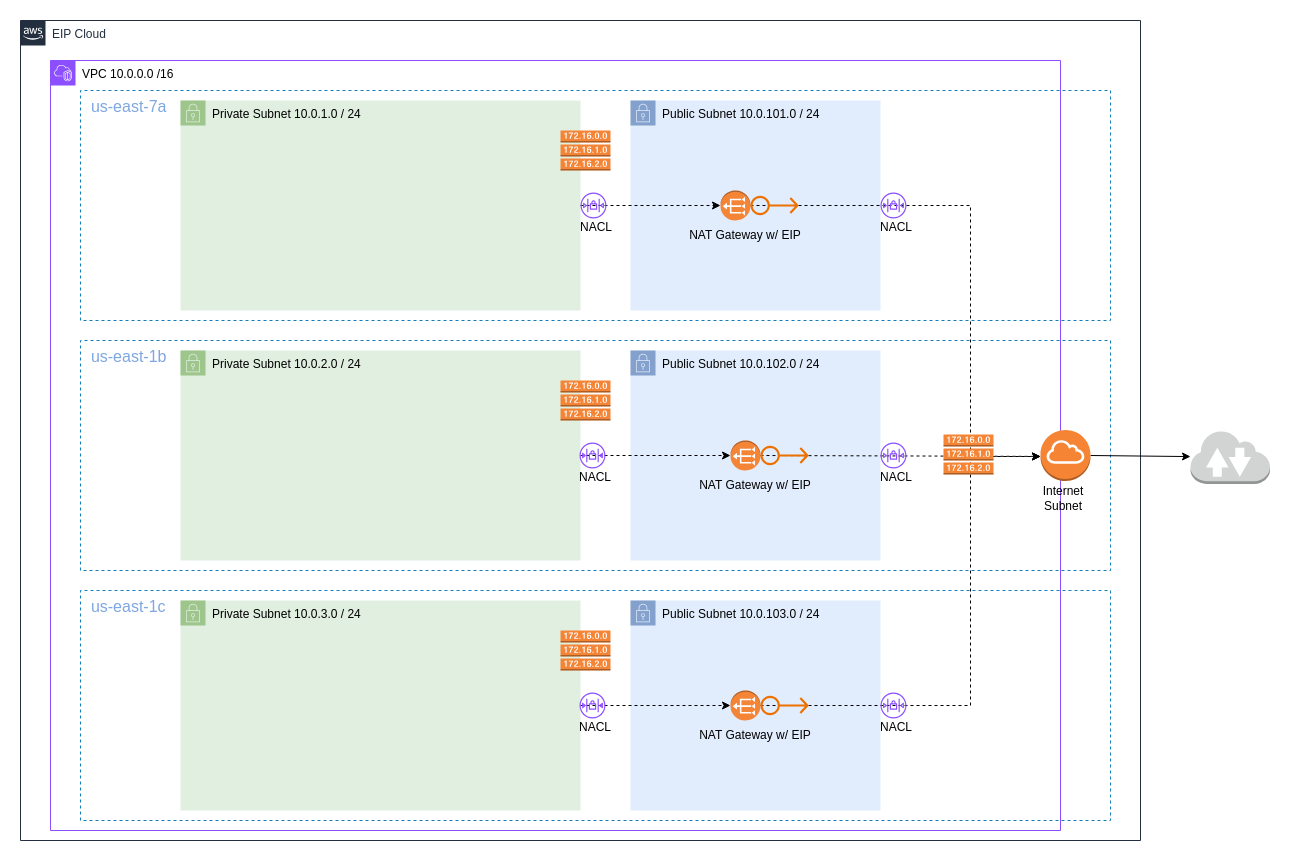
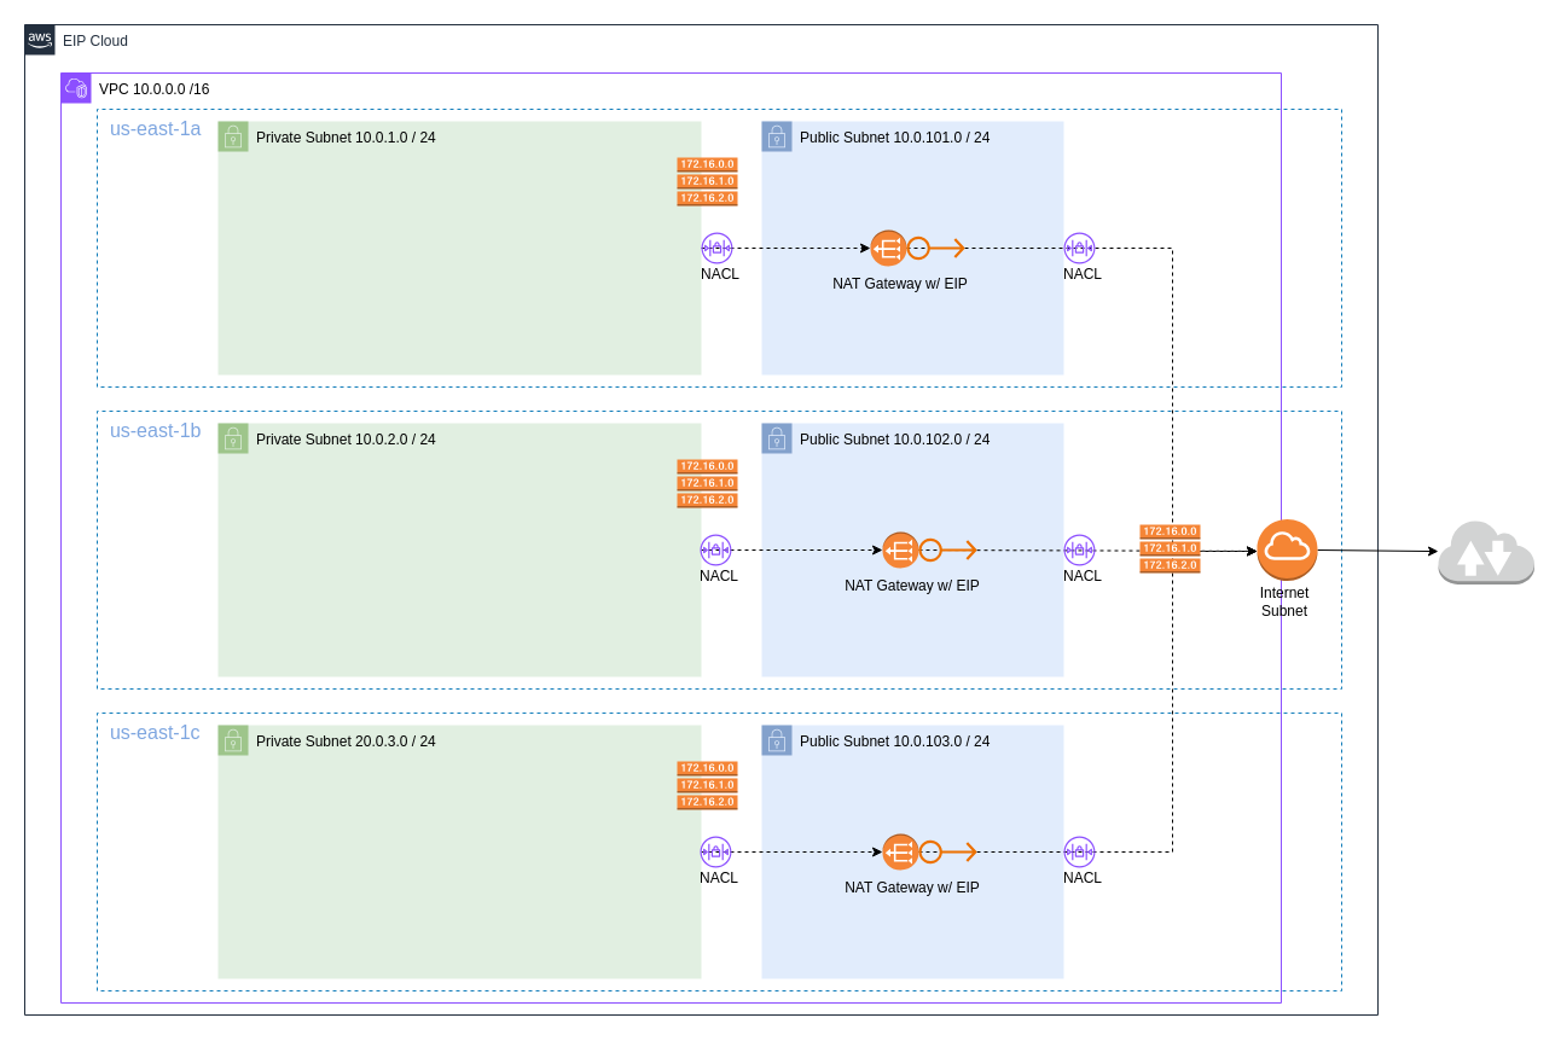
  <mxCell id="0" />
  <mxCell id="1" parent="0" />
  <mxCell id="2" value="Public S&lt;span style=&quot;background-color: initial;&quot;&gt;ubnet 10.0.103.0 / 24&lt;/span&gt;" style="points=[[0,0],[0.25,0],[0.5,0],[0.75,0],[1,0],[1,0.25],[1,0.5],[1,0.75],[1,1],[0.75,1],[0.5,1],[0.25,1],[0,1],[0,0.75],[0,0.5],[0,0.25]];outlineConnect=0;html=1;whiteSpace=wrap;fontSize=12;fontStyle=0;container=0;pointerEvents=0;collapsible=0;recursiveResize=0;shape=mxgraph.aws4.group;grIcon=mxgraph.aws4.group_security_group;grStroke=0;strokeColor=#6c8ebf;fillColor=#dae8fc;verticalAlign=top;align=left;spacingLeft=30;dashed=0;opacity=80;" parent="1" vertex="1"><mxGeometry x="630" y="600" width="250" height="210" as="geometry" /></mxCell>
  <mxCell id="3" value="" style="endArrow=classic;html=1;rounded=0;exitX=0;exitY=0.5;exitDx=0;exitDy=0;dashed=1;edgeStyle=orthogonalEdgeStyle;exitPerimeter=0;" parent="1" source="32" edge="1"><mxGeometry width="50" height="50" relative="1" as="geometry"><mxPoint x="580" y="540" as="sourcePoint" /><mxPoint x="1040" y="456" as="targetPoint" /><Array as="points"><mxPoint x="970" y="705" /><mxPoint x="970" y="456" /></Array></mxGeometry></mxCell>
  <mxCell id="4" value="&lt;font color=&quot;#7ea6e0&quot; style=&quot;font-size: 16px;&quot;&gt;&amp;nbsp; &lt;font style=&quot;font-size: 16px;&quot;&gt;us-east-1b&lt;/font&gt;&lt;/font&gt;" style="fillColor=none;strokeColor=#147EBA;dashed=1;verticalAlign=top;fontStyle=0;fontColor=#147EBA;whiteSpace=wrap;html=1;container=0;flipH=0;direction=south;align=left;" parent="1" vertex="1"><mxGeometry x="80" y="340" width="1030" height="230" as="geometry" /></mxCell>
  <mxCell id="5" value="Public S&lt;span style=&quot;background-color: initial;&quot;&gt;ubnet 10.0.102.0 / 24&lt;/span&gt;" style="points=[[0,0],[0.25,0],[0.5,0],[0.75,0],[1,0],[1,0.25],[1,0.5],[1,0.75],[1,1],[0.75,1],[0.5,1],[0.25,1],[0,1],[0,0.75],[0,0.5],[0,0.25]];outlineConnect=0;html=1;whiteSpace=wrap;fontSize=12;fontStyle=0;container=0;pointerEvents=0;collapsible=0;recursiveResize=0;shape=mxgraph.aws4.group;grIcon=mxgraph.aws4.group_security_group;grStroke=0;strokeColor=#6c8ebf;fillColor=#dae8fc;verticalAlign=top;align=left;spacingLeft=30;dashed=0;opacity=80;" parent="1" vertex="1"><mxGeometry x="630" y="350" width="250" height="210" as="geometry" /></mxCell>
  <mxCell id="6" value="" style="endArrow=classic;html=1;rounded=0;exitX=0;exitY=0.5;exitDx=0;exitDy=0;dashed=1;exitPerimeter=0;" parent="1" source="28" edge="1"><mxGeometry width="50" height="50" relative="1" as="geometry"><mxPoint x="890" y="450" as="sourcePoint" /><mxPoint x="1040" y="455.903" as="targetPoint" /></mxGeometry></mxCell>
  <mxCell id="7" value="EIP Cloud" style="points=[[0,0],[0.25,0],[0.5,0],[0.75,0],[1,0],[1,0.25],[1,0.5],[1,0.75],[1,1],[0.75,1],[0.5,1],[0.25,1],[0,1],[0,0.75],[0,0.5],[0,0.25]];outlineConnect=0;gradientColor=none;html=1;whiteSpace=wrap;fontSize=12;fontStyle=0;shape=mxgraph.aws4.group;grIcon=mxgraph.aws4.group_aws_cloud_alt;strokeColor=#232F3E;fillColor=none;verticalAlign=top;align=left;spacingLeft=30;fontColor=#232F3E;dashed=0;labelBackgroundColor=#ffffff;container=0;pointerEvents=0;collapsible=0;recursiveResize=0;" parent="1" vertex="1"><mxGeometry x="20" y="20" width="1120" height="820" as="geometry" /></mxCell>
  <mxCell id="8" value="&lt;font color=&quot;#000000&quot;&gt;VPC 10.0.0.0 /16&lt;/font&gt;" style="points=[[0,0],[0.25,0],[0.5,0],[0.75,0],[1,0],[1,0.25],[1,0.5],[1,0.75],[1,1],[0.75,1],[0.5,1],[0.25,1],[0,1],[0,0.75],[0,0.5],[0,0.25]];outlineConnect=0;gradientColor=none;html=1;whiteSpace=wrap;fontSize=12;fontStyle=0;container=0;pointerEvents=0;collapsible=0;recursiveResize=0;shape=mxgraph.aws4.group;grIcon=mxgraph.aws4.group_vpc2;strokeColor=#8C4FFF;fillColor=none;verticalAlign=top;align=left;spacingLeft=30;fontColor=#AAB7B8;dashed=0;" parent="1" vertex="1"><mxGeometry x="50" y="60" width="1010" height="770" as="geometry" /></mxCell>
- <mxCell id="9" value="&lt;font color=&quot;#7ea6e0&quot; style=&quot;font-size: 16px;&quot;&gt;&amp;nbsp; &lt;font style=&quot;font-size: 16px;&quot;&gt;us-east-7a&lt;/font&gt;&lt;/font&gt;" style="fillColor=none;strokeColor=#147EBA;dashed=1;verticalAlign=top;fontStyle=0;fontColor=#147EBA;whiteSpace=wrap;html=1;container=0;flipH=0;direction=south;align=left;" parent="1" vertex="1"><mxGeometry x="80" y="90" width="1030" height="230" as="geometry" /></mxCell>
+ <mxCell id="9" value="&lt;font color=&quot;#7ea6e0&quot; style=&quot;font-size: 16px;&quot;&gt;&amp;nbsp; &lt;font style=&quot;font-size: 16px;&quot;&gt;us-east-1a&lt;/font&gt;&lt;/font&gt;" style="fillColor=none;strokeColor=#147EBA;dashed=1;verticalAlign=top;fontStyle=0;fontColor=#147EBA;whiteSpace=wrap;html=1;container=0;flipH=0;direction=south;align=left;" parent="1" vertex="1"><mxGeometry x="80" y="90" width="1030" height="230" as="geometry" /></mxCell>
  <mxCell id="10" value="Public S&lt;span style=&quot;background-color: initial;&quot;&gt;ubnet 10.0.101.0 / 24&lt;/span&gt;" style="points=[[0,0],[0.25,0],[0.5,0],[0.75,0],[1,0],[1,0.25],[1,0.5],[1,0.75],[1,1],[0.75,1],[0.5,1],[0.25,1],[0,1],[0,0.75],[0,0.5],[0,0.25]];outlineConnect=0;html=1;whiteSpace=wrap;fontSize=12;fontStyle=0;container=0;pointerEvents=0;collapsible=0;recursiveResize=0;shape=mxgraph.aws4.group;grIcon=mxgraph.aws4.group_security_group;grStroke=0;strokeColor=#6c8ebf;fillColor=#dae8fc;verticalAlign=top;align=left;spacingLeft=30;dashed=0;opacity=80;" parent="1" vertex="1"><mxGeometry x="630" y="100" width="250" height="210" as="geometry" /></mxCell>
  <mxCell id="11" value="" style="endArrow=classic;html=1;rounded=0;entryX=1;entryY=0.5;entryDx=0;entryDy=0;entryPerimeter=0;dashed=1;" parent="1" source="14" target="24" edge="1"><mxGeometry width="50" height="50" relative="1" as="geometry"><mxPoint x="205.453" y="380" as="sourcePoint" /><mxPoint x="630" y="290" as="targetPoint" /></mxGeometry></mxCell>
  <mxCell id="12" value="" style="endArrow=classic;html=1;rounded=0;exitX=0;exitY=0.5;exitDx=0;exitDy=0;exitPerimeter=0;edgeStyle=orthogonalEdgeStyle;dashed=1;" parent="1" source="25" edge="1"><mxGeometry width="50" height="50" relative="1" as="geometry"><mxPoint x="245" y="230" as="sourcePoint" /><mxPoint x="1040" y="456" as="targetPoint" /><Array as="points"><mxPoint x="970" y="205" /><mxPoint x="970" y="456" /></Array></mxGeometry></mxCell>
  <mxCell id="13" value="" style="outlineConnect=0;dashed=0;verticalLabelPosition=bottom;verticalAlign=top;align=center;html=1;shape=mxgraph.aws3.route_table;fillColor=#F58536;gradientColor=none;" parent="1" vertex="1"><mxGeometry x="943" y="434" width="50" height="40" as="geometry" /></mxCell>
  <mxCell id="14" value="Private Subnet 10.0.1.0 / 24" style="points=[[0,0],[0.25,0],[0.5,0],[0.75,0],[1,0],[1,0.25],[1,0.5],[1,0.75],[1,1],[0.75,1],[0.5,1],[0.25,1],[0,1],[0,0.75],[0,0.5],[0,0.25]];outlineConnect=0;html=1;whiteSpace=wrap;fontSize=12;fontStyle=0;container=0;pointerEvents=0;collapsible=0;recursiveResize=0;shape=mxgraph.aws4.group;grIcon=mxgraph.aws4.group_security_group;grStroke=0;strokeColor=#82b366;fillColor=#d5e8d4;verticalAlign=top;align=left;spacingLeft=30;dashed=0;opacity=70;" parent="1" vertex="1"><mxGeometry x="180" y="100" width="400" height="210" as="geometry" /></mxCell>
  <mxCell id="15" value="" style="outlineConnect=0;dashed=0;verticalLabelPosition=bottom;verticalAlign=top;align=center;html=1;shape=mxgraph.aws3.route_table;fillColor=#F58536;gradientColor=none;" parent="1" vertex="1"><mxGeometry x="560" y="130" width="50" height="40" as="geometry" /></mxCell>
  <mxCell id="16" value="" style="endArrow=classic;html=1;rounded=0;entryX=1;entryY=0.5;entryDx=0;entryDy=0;entryPerimeter=0;dashed=1;" parent="1" source="17" target="28" edge="1"><mxGeometry width="50" height="50" relative="1" as="geometry"><mxPoint x="205.453" y="630" as="sourcePoint" /><mxPoint x="630" y="540" as="targetPoint" /></mxGeometry></mxCell>
  <mxCell id="17" value="Private Subnet 10.0.2.0 / 24" style="points=[[0,0],[0.25,0],[0.5,0],[0.75,0],[1,0],[1,0.25],[1,0.5],[1,0.75],[1,1],[0.75,1],[0.5,1],[0.25,1],[0,1],[0,0.75],[0,0.5],[0,0.25]];outlineConnect=0;html=1;whiteSpace=wrap;fontSize=12;fontStyle=0;container=0;pointerEvents=0;collapsible=0;recursiveResize=0;shape=mxgraph.aws4.group;grIcon=mxgraph.aws4.group_security_group;grStroke=0;strokeColor=#82b366;fillColor=#d5e8d4;verticalAlign=top;align=left;spacingLeft=30;dashed=0;opacity=70;" parent="1" vertex="1"><mxGeometry x="180" y="350" width="400" height="210" as="geometry" /></mxCell>
  <mxCell id="18" value="" style="outlineConnect=0;dashed=0;verticalLabelPosition=bottom;verticalAlign=top;align=center;html=1;shape=mxgraph.aws3.route_table;fillColor=#F58536;gradientColor=none;" parent="1" vertex="1"><mxGeometry x="560" y="380" width="50" height="40" as="geometry" /></mxCell>
  <mxCell id="19" value="&lt;font color=&quot;#7ea6e0&quot; style=&quot;font-size: 16px;&quot;&gt;&amp;nbsp; &lt;font style=&quot;font-size: 16px;&quot;&gt;us-east-1c&lt;/font&gt;&lt;/font&gt;" style="fillColor=none;strokeColor=#147EBA;dashed=1;verticalAlign=top;fontStyle=0;fontColor=#147EBA;whiteSpace=wrap;html=1;container=0;flipH=0;direction=south;align=left;" parent="1" vertex="1"><mxGeometry x="80" y="590" width="1030" height="230" as="geometry" /></mxCell>
  <mxCell id="20" value="" style="endArrow=classic;html=1;rounded=0;entryX=1;entryY=0.5;entryDx=0;entryDy=0;entryPerimeter=0;dashed=1;" parent="1" source="21" target="32" edge="1"><mxGeometry width="50" height="50" relative="1" as="geometry"><mxPoint x="205.453" y="880" as="sourcePoint" /><mxPoint x="630" y="790" as="targetPoint" /></mxGeometry></mxCell>
- <mxCell id="21" value="Private Subnet 10.0.3.0 / 24" style="points=[[0,0],[0.25,0],[0.5,0],[0.75,0],[1,0],[1,0.25],[1,0.5],[1,0.75],[1,1],[0.75,1],[0.5,1],[0.25,1],[0,1],[0,0.75],[0,0.5],[0,0.25]];outlineConnect=0;html=1;whiteSpace=wrap;fontSize=12;fontStyle=0;container=0;pointerEvents=0;collapsible=0;recursiveResize=0;shape=mxgraph.aws4.group;grIcon=mxgraph.aws4.group_security_group;grStroke=0;strokeColor=#82b366;fillColor=#d5e8d4;verticalAlign=top;align=left;spacingLeft=30;dashed=0;opacity=70;" parent="1" vertex="1"><mxGeometry x="180" y="600" width="400" height="210" as="geometry" /></mxCell>
+ <mxCell id="21" value="Private Subnet 20.0.3.0 / 24" style="points=[[0,0],[0.25,0],[0.5,0],[0.75,0],[1,0],[1,0.25],[1,0.5],[1,0.75],[1,1],[0.75,1],[0.5,1],[0.25,1],[0,1],[0,0.75],[0,0.5],[0,0.25]];outlineConnect=0;html=1;whiteSpace=wrap;fontSize=12;fontStyle=0;container=0;pointerEvents=0;collapsible=0;recursiveResize=0;shape=mxgraph.aws4.group;grIcon=mxgraph.aws4.group_security_group;grStroke=0;strokeColor=#82b366;fillColor=#d5e8d4;verticalAlign=top;align=left;spacingLeft=30;dashed=0;opacity=70;" parent="1" vertex="1"><mxGeometry x="180" y="600" width="400" height="210" as="geometry" /></mxCell>
  <mxCell id="22" value="" style="outlineConnect=0;dashed=0;verticalLabelPosition=bottom;verticalAlign=top;align=center;html=1;shape=mxgraph.aws3.route_table;fillColor=#F58536;gradientColor=none;" parent="1" vertex="1"><mxGeometry x="560" y="630" width="50" height="40" as="geometry" /></mxCell>
  <mxCell id="23" value="" style="group" parent="1" vertex="1" connectable="0"><mxGeometry x="685" y="190" width="120" height="60" as="geometry" /></mxCell>
  <mxCell id="24" value="" style="outlineConnect=0;dashed=0;verticalLabelPosition=bottom;verticalAlign=top;align=center;html=1;shape=mxgraph.aws3.vpc_nat_gateway;fillColor=#F58536;gradientColor=none;rotation=-180;" parent="23" vertex="1"><mxGeometry x="35" width="30" height="30" as="geometry" /></mxCell>
  <mxCell id="25" value="" style="sketch=0;outlineConnect=0;fontColor=#232F3E;gradientColor=none;fillColor=#ED7100;strokeColor=none;dashed=0;verticalLabelPosition=bottom;verticalAlign=top;align=center;html=1;fontSize=12;fontStyle=0;aspect=fixed;pointerEvents=1;shape=mxgraph.aws4.elastic_ip_address;" parent="23" vertex="1"><mxGeometry x="65" y="5" width="48" height="20" as="geometry" /></mxCell>
  <mxCell id="26" value="NAT Gateway w/ EIP" style="text;html=1;align=center;verticalAlign=middle;whiteSpace=wrap;rounded=0;" parent="23" vertex="1"><mxGeometry y="30" width="120" height="30" as="geometry" /></mxCell>
  <mxCell id="27" value="" style="group" parent="1" vertex="1" connectable="0"><mxGeometry x="695" y="440" width="120" height="60" as="geometry" /></mxCell>
  <mxCell id="28" value="" style="outlineConnect=0;dashed=0;verticalLabelPosition=bottom;verticalAlign=top;align=center;html=1;shape=mxgraph.aws3.vpc_nat_gateway;fillColor=#F58536;gradientColor=none;rotation=-180;" parent="27" vertex="1"><mxGeometry x="35" width="30" height="30" as="geometry" /></mxCell>
  <mxCell id="29" value="" style="sketch=0;outlineConnect=0;fontColor=#232F3E;gradientColor=none;fillColor=#ED7100;strokeColor=none;dashed=0;verticalLabelPosition=bottom;verticalAlign=top;align=center;html=1;fontSize=12;fontStyle=0;aspect=fixed;pointerEvents=1;shape=mxgraph.aws4.elastic_ip_address;" parent="27" vertex="1"><mxGeometry x="65" y="5" width="48" height="20" as="geometry" /></mxCell>
  <mxCell id="30" value="NAT Gateway w/ EIP" style="text;html=1;align=center;verticalAlign=middle;whiteSpace=wrap;rounded=0;" parent="27" vertex="1"><mxGeometry y="30" width="120" height="30" as="geometry" /></mxCell>
  <mxCell id="31" value="" style="group" parent="1" vertex="1" connectable="0"><mxGeometry x="695" y="690" width="120" height="60" as="geometry" /></mxCell>
  <mxCell id="32" value="" style="outlineConnect=0;dashed=0;verticalLabelPosition=bottom;verticalAlign=top;align=center;html=1;shape=mxgraph.aws3.vpc_nat_gateway;fillColor=#F58536;gradientColor=none;rotation=-180;" parent="31" vertex="1"><mxGeometry x="35" width="30" height="30" as="geometry" /></mxCell>
  <mxCell id="33" value="" style="sketch=0;outlineConnect=0;fontColor=#232F3E;gradientColor=none;fillColor=#ED7100;strokeColor=none;dashed=0;verticalLabelPosition=bottom;verticalAlign=top;align=center;html=1;fontSize=12;fontStyle=0;aspect=fixed;pointerEvents=1;shape=mxgraph.aws4.elastic_ip_address;" parent="31" vertex="1"><mxGeometry x="65" y="5" width="48" height="20" as="geometry" /></mxCell>
  <mxCell id="34" value="NAT Gateway w/ EIP" style="text;html=1;align=center;verticalAlign=middle;whiteSpace=wrap;rounded=0;" parent="31" vertex="1"><mxGeometry y="30" width="120" height="30" as="geometry" /></mxCell>
  <mxCell id="35" value="" style="endArrow=classic;html=1;rounded=0;exitX=1;exitY=0.5;exitDx=0;exitDy=0;exitPerimeter=0;" edge="1" parent="1" source="39" target="37"><mxGeometry width="50" height="50" relative="1" as="geometry"><mxPoint x="610" y="470" as="sourcePoint" /><mxPoint x="660" y="420" as="targetPoint" /></mxGeometry></mxCell>
  <mxCell id="36" value="" style="group" vertex="1" connectable="0" parent="1"><mxGeometry x="1190" y="429.5" width="79.5" height="84" as="geometry" /></mxCell>
  <mxCell id="37" value="" style="outlineConnect=0;dashed=0;verticalLabelPosition=bottom;verticalAlign=top;align=center;html=1;shape=mxgraph.aws3.internet_2;fillColor=#D2D3D3;gradientColor=none;" vertex="1" parent="36"><mxGeometry width="79.5" height="54" as="geometry" /></mxCell>
  <mxCell id="38" value="" style="group" vertex="1" connectable="0" parent="1"><mxGeometry x="1033" y="429.5" width="60" height="83.5" as="geometry" /></mxCell>
  <mxCell id="39" value="" style="outlineConnect=0;dashed=0;verticalLabelPosition=bottom;verticalAlign=top;align=center;html=1;shape=mxgraph.aws3.internet_gateway;fillColor=#F58534;gradientColor=none;" vertex="1" parent="38"><mxGeometry x="7" width="50" height="51" as="geometry" /></mxCell>
  <mxCell id="40" value="Internet Subnet" style="text;html=1;align=center;verticalAlign=middle;whiteSpace=wrap;rounded=0;" vertex="1" parent="38"><mxGeometry y="53.5" width="60" height="30" as="geometry" /></mxCell>
  <mxCell id="41" value="" style="group" vertex="1" connectable="0" parent="1"><mxGeometry x="866" y="192" width="60" height="50" as="geometry" /></mxCell>
  <mxCell id="42" value="" style="sketch=0;outlineConnect=0;fontColor=#232F3E;gradientColor=none;fillColor=#8C4FFF;strokeColor=none;dashed=0;verticalLabelPosition=bottom;verticalAlign=top;align=center;html=1;fontSize=12;fontStyle=0;aspect=fixed;pointerEvents=1;shape=mxgraph.aws4.network_access_control_list;" vertex="1" parent="41"><mxGeometry x="14" width="26" height="26" as="geometry" /></mxCell>
  <mxCell id="43" value="NACL" style="text;html=1;align=center;verticalAlign=middle;whiteSpace=wrap;rounded=0;" vertex="1" parent="41"><mxGeometry y="20" width="60" height="30" as="geometry" /></mxCell>
  <mxCell id="44" value="" style="group" vertex="1" connectable="0" parent="1"><mxGeometry x="866" y="442" width="60" height="50" as="geometry" /></mxCell>
  <mxCell id="45" value="" style="sketch=0;outlineConnect=0;fontColor=#232F3E;gradientColor=none;fillColor=#8C4FFF;strokeColor=none;dashed=0;verticalLabelPosition=bottom;verticalAlign=top;align=center;html=1;fontSize=12;fontStyle=0;aspect=fixed;pointerEvents=1;shape=mxgraph.aws4.network_access_control_list;" vertex="1" parent="44"><mxGeometry x="14" width="26" height="26" as="geometry" /></mxCell>
  <mxCell id="46" value="NACL" style="text;html=1;align=center;verticalAlign=middle;whiteSpace=wrap;rounded=0;" vertex="1" parent="44"><mxGeometry y="20" width="60" height="30" as="geometry" /></mxCell>
  <mxCell id="47" value="" style="group" vertex="1" connectable="0" parent="1"><mxGeometry x="866" y="692" width="60" height="50" as="geometry" /></mxCell>
  <mxCell id="48" value="" style="sketch=0;outlineConnect=0;fontColor=#232F3E;gradientColor=none;fillColor=#8C4FFF;strokeColor=none;dashed=0;verticalLabelPosition=bottom;verticalAlign=top;align=center;html=1;fontSize=12;fontStyle=0;aspect=fixed;pointerEvents=1;shape=mxgraph.aws4.network_access_control_list;" vertex="1" parent="47"><mxGeometry x="14" width="26" height="26" as="geometry" /></mxCell>
  <mxCell id="49" value="NACL" style="text;html=1;align=center;verticalAlign=middle;whiteSpace=wrap;rounded=0;" vertex="1" parent="47"><mxGeometry y="20" width="60" height="30" as="geometry" /></mxCell>
  <mxCell id="50" value="" style="group" vertex="1" connectable="0" parent="1"><mxGeometry x="566" y="192" width="60" height="50" as="geometry" /></mxCell>
  <mxCell id="51" value="" style="sketch=0;outlineConnect=0;fontColor=#232F3E;gradientColor=none;fillColor=#8C4FFF;strokeColor=none;dashed=0;verticalLabelPosition=bottom;verticalAlign=top;align=center;html=1;fontSize=12;fontStyle=0;aspect=fixed;pointerEvents=1;shape=mxgraph.aws4.network_access_control_list;" vertex="1" parent="50"><mxGeometry x="14" width="26" height="26" as="geometry" /></mxCell>
  <mxCell id="52" value="NACL" style="text;html=1;align=center;verticalAlign=middle;whiteSpace=wrap;rounded=0;" vertex="1" parent="50"><mxGeometry y="20" width="60" height="30" as="geometry" /></mxCell>
  <mxCell id="53" value="" style="group" vertex="1" connectable="0" parent="1"><mxGeometry x="565" y="442" width="60" height="50" as="geometry" /></mxCell>
  <mxCell id="54" value="" style="sketch=0;outlineConnect=0;fontColor=#232F3E;gradientColor=none;fillColor=#8C4FFF;strokeColor=none;dashed=0;verticalLabelPosition=bottom;verticalAlign=top;align=center;html=1;fontSize=12;fontStyle=0;aspect=fixed;pointerEvents=1;shape=mxgraph.aws4.network_access_control_list;" vertex="1" parent="53"><mxGeometry x="14" width="26" height="26" as="geometry" /></mxCell>
  <mxCell id="55" value="NACL" style="text;html=1;align=center;verticalAlign=middle;whiteSpace=wrap;rounded=0;" vertex="1" parent="53"><mxGeometry y="20" width="60" height="30" as="geometry" /></mxCell>
  <mxCell id="56" value="" style="group" vertex="1" connectable="0" parent="1"><mxGeometry x="565" y="692" width="60" height="50" as="geometry" /></mxCell>
  <mxCell id="57" value="" style="sketch=0;outlineConnect=0;fontColor=#232F3E;gradientColor=none;fillColor=#8C4FFF;strokeColor=none;dashed=0;verticalLabelPosition=bottom;verticalAlign=top;align=center;html=1;fontSize=12;fontStyle=0;aspect=fixed;pointerEvents=1;shape=mxgraph.aws4.network_access_control_list;" vertex="1" parent="56"><mxGeometry x="14" width="26" height="26" as="geometry" /></mxCell>
  <mxCell id="58" value="NACL" style="text;html=1;align=center;verticalAlign=middle;whiteSpace=wrap;rounded=0;" vertex="1" parent="56"><mxGeometry y="20" width="60" height="30" as="geometry" /></mxCell>
